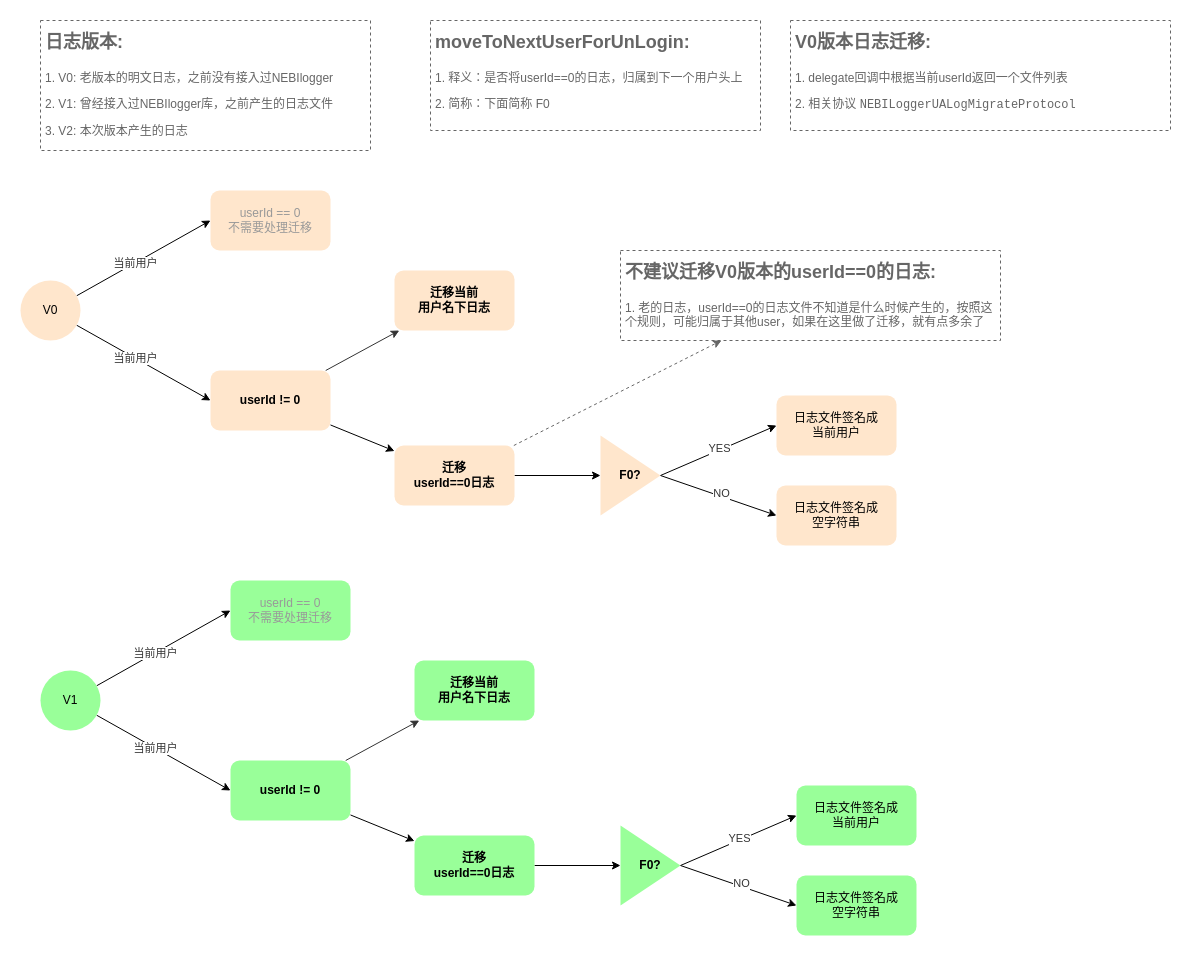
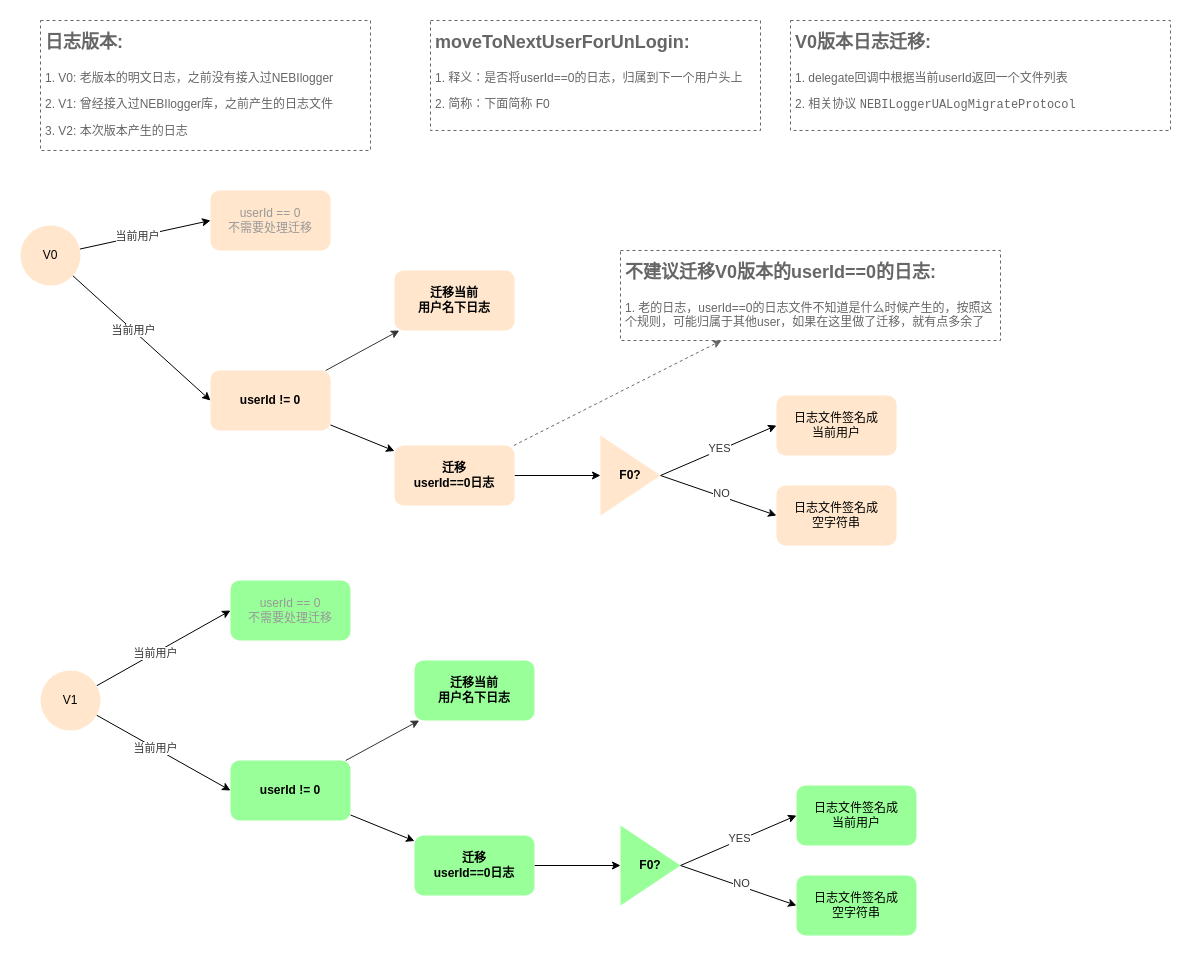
  <mxCell id="0" />
  <mxCell id="1" parent="0" />
  <mxCell id="2" style="rounded=0;orthogonalLoop=1;jettySize=auto;html=1;entryX=0;entryY=0.5;entryDx=0;entryDy=0;" edge="1" parent="1" source="6" target="9"><mxGeometry relative="1" as="geometry" /></mxCell>
  <mxCell id="3" value="当前用户" style="edgeLabel;html=1;align=center;verticalAlign=middle;resizable=0;points=[];fontColor=#333333;" vertex="1" connectable="0" parent="2"><mxGeometry x="-0.132" relative="1" as="geometry"><mxPoint as="offset" /></mxGeometry></mxCell>
  <mxCell id="4" style="edgeStyle=none;rounded=0;orthogonalLoop=1;jettySize=auto;html=1;entryX=0;entryY=0.5;entryDx=0;entryDy=0;" edge="1" parent="1" source="6" target="11"><mxGeometry relative="1" as="geometry" /></mxCell>
  <mxCell id="5" value="当前用户" style="edgeLabel;html=1;align=center;verticalAlign=middle;resizable=0;points=[];fontColor=#333333;" vertex="1" connectable="0" parent="4"><mxGeometry x="-0.125" relative="1" as="geometry"><mxPoint as="offset" /></mxGeometry></mxCell>
- <mxCell id="6" value="V0" style="ellipse;whiteSpace=wrap;html=1;aspect=fixed;strokeColor=none;fillColor=#FFE6CC;" vertex="1" parent="1"><mxGeometry x="20" y="280" width="60" height="60" as="geometry" /></mxCell>
+ <mxCell id="6" value="V0" style="ellipse;whiteSpace=wrap;html=1;aspect=fixed;strokeColor=none;fillColor=#FFE6CC;" vertex="1" parent="1"><mxGeometry x="20" y="225" width="60" height="60" as="geometry" /></mxCell>
  <mxCell id="7" style="edgeStyle=none;rounded=0;orthogonalLoop=1;jettySize=auto;html=1;" edge="1" parent="1" source="24" target="16"><mxGeometry relative="1" as="geometry" /></mxCell>
  <mxCell id="8" style="edgeStyle=none;rounded=0;orthogonalLoop=1;jettySize=auto;html=1;fontColor=#333333;strokeColor=#333333;" edge="1" parent="1" source="9" target="23"><mxGeometry relative="1" as="geometry" /></mxCell>
  <mxCell id="9" value="&lt;b&gt;userId != 0&lt;/b&gt;" style="rounded=1;whiteSpace=wrap;html=1;strokeColor=none;fillColor=#FFE6CC;" vertex="1" parent="1"><mxGeometry x="210" y="370" width="120" height="60" as="geometry" /></mxCell>
  <mxCell id="10" value="&lt;h1&gt;&lt;font style=&quot;font-size: 18px&quot; color=&quot;#666666&quot;&gt;日志版本:&lt;/font&gt;&lt;/h1&gt;&lt;p&gt;&lt;font color=&quot;#666666&quot;&gt;1. V0: 老版本的明文日志，之前没有接入过NEBIlogger&lt;/font&gt;&lt;/p&gt;&lt;p&gt;&lt;font color=&quot;#666666&quot;&gt;2. V1: 曾经接入过NEBIlogger库，之前产生的日志文件&lt;/font&gt;&lt;/p&gt;&lt;p&gt;&lt;font color=&quot;#666666&quot;&gt;3. V2: 本次版本产生的日志&lt;/font&gt;&lt;/p&gt;" style="text;html=1;fillColor=none;spacing=5;spacingTop=-20;whiteSpace=wrap;overflow=hidden;rounded=0;dashed=1;strokeColor=#666666;" vertex="1" parent="1"><mxGeometry x="40" y="20" width="330" height="130" as="geometry" /></mxCell>
  <mxCell id="11" value="userId == 0&lt;br&gt;不需要处理迁移" style="rounded=1;whiteSpace=wrap;html=1;strokeColor=none;fillColor=#FFE6CC;fontColor=#999999;" vertex="1" parent="1"><mxGeometry x="210" y="190" width="120" height="60" as="geometry" /></mxCell>
  <mxCell id="12" style="edgeStyle=none;rounded=0;orthogonalLoop=1;jettySize=auto;html=1;entryX=0;entryY=0.5;entryDx=0;entryDy=0;exitX=1;exitY=0.5;exitDx=0;exitDy=0;" edge="1" parent="1" source="16" target="19"><mxGeometry relative="1" as="geometry" /></mxCell>
  <mxCell id="13" value="NO" style="edgeLabel;html=1;align=center;verticalAlign=middle;resizable=0;points=[];fontColor=#333333;" vertex="1" connectable="0" parent="12"><mxGeometry x="-0.155" y="-1" relative="1" as="geometry"><mxPoint x="11.48" as="offset" /></mxGeometry></mxCell>
  <mxCell id="14" style="edgeStyle=none;rounded=0;orthogonalLoop=1;jettySize=auto;html=1;entryX=0;entryY=0.5;entryDx=0;entryDy=0;exitX=1;exitY=0.5;exitDx=0;exitDy=0;" edge="1" parent="1" source="16" target="18"><mxGeometry relative="1" as="geometry" /></mxCell>
  <mxCell id="15" value="YES" style="edgeLabel;html=1;align=center;verticalAlign=middle;resizable=0;points=[];fontColor=#333333;" vertex="1" connectable="0" parent="14"><mxGeometry x="0.029" y="2" relative="1" as="geometry"><mxPoint as="offset" /></mxGeometry></mxCell>
  <mxCell id="16" value="&lt;b&gt;F0?&lt;/b&gt;" style="triangle;whiteSpace=wrap;html=1;dashed=1;strokeColor=none;fillColor=#FFE6CC;" vertex="1" parent="1"><mxGeometry x="600" y="435" width="60" height="80" as="geometry" /></mxCell>
  <mxCell id="17" style="edgeStyle=none;rounded=0;orthogonalLoop=1;jettySize=auto;html=1;dashed=1;strokeColor=#666666;" edge="1" parent="1" source="24" target="20"><mxGeometry relative="1" as="geometry" /></mxCell>
  <mxCell id="18" value="日志文件签名成&lt;br&gt;当前用户" style="rounded=1;whiteSpace=wrap;html=1;strokeColor=none;fillColor=#FFE6CC;" vertex="1" parent="1"><mxGeometry x="776" y="395" width="120" height="60" as="geometry" /></mxCell>
  <mxCell id="19" value="日志文件签名成&lt;br&gt;空字符串" style="rounded=1;whiteSpace=wrap;html=1;strokeColor=none;fillColor=#FFE6CC;" vertex="1" parent="1"><mxGeometry x="776" y="485" width="120" height="60" as="geometry" /></mxCell>
  <mxCell id="20" value="&lt;h1&gt;&lt;font style=&quot;font-size: 18px&quot; color=&quot;#666666&quot;&gt;不建议迁移V0版本的userId==0的日志:&lt;/font&gt;&lt;/h1&gt;&lt;p&gt;&lt;font color=&quot;#666666&quot;&gt;1. 老的日志，userId==0的日志文件不知道是什么时候产生的，按照这个规则，可能归属于其他user，如果在这里做了迁移，就有点多余了&lt;/font&gt;&lt;/p&gt;" style="text;html=1;fillColor=none;spacing=5;spacingTop=-20;whiteSpace=wrap;overflow=hidden;rounded=0;dashed=1;strokeColor=#666666;" vertex="1" parent="1"><mxGeometry x="620" y="250" width="380" height="90" as="geometry" /></mxCell>
  <mxCell id="21" value="&lt;h1&gt;&lt;font style=&quot;font-size: 18px&quot; color=&quot;#666666&quot;&gt;V0版本日志迁移:&lt;/font&gt;&lt;/h1&gt;&lt;p&gt;&lt;font color=&quot;#666666&quot;&gt;1.&amp;nbsp;delegate回调中根据当前userId返回一个文件列表&lt;/font&gt;&lt;/p&gt;&lt;p&gt;&lt;font color=&quot;#666666&quot;&gt;2. 相关协议&amp;nbsp;&lt;span style=&quot;font-family: &amp;#34;menlo&amp;#34; , &amp;#34;monaco&amp;#34; , &amp;#34;courier new&amp;#34; , monospace&quot;&gt;NEBILoggerUALogMigrateProtocol&lt;/span&gt;&lt;/font&gt;&lt;/p&gt;" style="text;html=1;fillColor=none;spacing=5;spacingTop=-20;whiteSpace=wrap;overflow=hidden;rounded=0;dashed=1;strokeColor=#666666;" vertex="1" parent="1"><mxGeometry x="790" y="20" width="380" height="110" as="geometry" /></mxCell>
  <mxCell id="22" value="&lt;h1&gt;&lt;font style=&quot;font-size: 18px&quot; color=&quot;#666666&quot;&gt;moveToNextUserForUnLogin:&lt;/font&gt;&lt;/h1&gt;&lt;p&gt;&lt;font color=&quot;#666666&quot;&gt;1. 释义：是否将userId==0的日志，归属到下一个用户头上&lt;/font&gt;&lt;/p&gt;&lt;p&gt;&lt;font color=&quot;#666666&quot;&gt;2. 简称：下面简称 F0&lt;/font&gt;&lt;/p&gt;" style="text;html=1;fillColor=none;spacing=5;spacingTop=-20;whiteSpace=wrap;overflow=hidden;rounded=0;dashed=1;strokeColor=#666666;" vertex="1" parent="1"><mxGeometry x="430" y="20" width="330" height="110" as="geometry" /></mxCell>
  <mxCell id="23" value="&lt;b&gt;迁移当前&lt;br&gt;用户名下日志&lt;/b&gt;" style="rounded=1;whiteSpace=wrap;html=1;strokeColor=none;fillColor=#FFE6CC;" vertex="1" parent="1"><mxGeometry x="394" y="270" width="120" height="60" as="geometry" /></mxCell>
  <mxCell id="24" value="&lt;b&gt;迁移&lt;br&gt;userId==0日志&lt;/b&gt;" style="rounded=1;whiteSpace=wrap;html=1;strokeColor=none;fillColor=#FFE6CC;" vertex="1" parent="1"><mxGeometry x="394" y="445" width="120" height="60" as="geometry" /></mxCell>
  <mxCell id="25" style="edgeStyle=none;rounded=0;orthogonalLoop=1;jettySize=auto;html=1;" edge="1" parent="1" source="9" target="24"><mxGeometry relative="1" as="geometry"><mxPoint x="330" y="410.833" as="sourcePoint" /><mxPoint x="600" y="459.583" as="targetPoint" /></mxGeometry></mxCell>
  <mxCell id="26" style="rounded=0;orthogonalLoop=1;jettySize=auto;html=1;entryX=0;entryY=0.5;entryDx=0;entryDy=0;" edge="1" parent="1" source="30" target="33"><mxGeometry relative="1" as="geometry" /></mxCell>
  <mxCell id="27" value="当前用户" style="edgeLabel;html=1;align=center;verticalAlign=middle;resizable=0;points=[];fontColor=#333333;" vertex="1" connectable="0" parent="26"><mxGeometry x="-0.132" relative="1" as="geometry"><mxPoint as="offset" /></mxGeometry></mxCell>
  <mxCell id="28" style="edgeStyle=none;rounded=0;orthogonalLoop=1;jettySize=auto;html=1;entryX=0;entryY=0.5;entryDx=0;entryDy=0;" edge="1" parent="1" source="30" target="34"><mxGeometry relative="1" as="geometry" /></mxCell>
  <mxCell id="29" value="当前用户" style="edgeLabel;html=1;align=center;verticalAlign=middle;resizable=0;points=[];fontColor=#333333;" vertex="1" connectable="0" parent="28"><mxGeometry x="-0.125" relative="1" as="geometry"><mxPoint as="offset" /></mxGeometry></mxCell>
- <mxCell id="30" value="V1" style="ellipse;whiteSpace=wrap;html=1;aspect=fixed;strokeColor=none;fillColor=#99FF99;" vertex="1" parent="1"><mxGeometry x="40" y="670" width="60" height="60" as="geometry" /></mxCell>
+ <mxCell id="30" value="V1" style="ellipse;whiteSpace=wrap;html=1;aspect=fixed;strokeColor=none;fillColor=#ffe6cc;" vertex="1" parent="1"><mxGeometry x="40" y="670" width="60" height="60" as="geometry" /></mxCell>
  <mxCell id="31" style="edgeStyle=none;rounded=0;orthogonalLoop=1;jettySize=auto;html=1;" edge="1" parent="1" source="43" target="39"><mxGeometry relative="1" as="geometry" /></mxCell>
  <mxCell id="32" style="edgeStyle=none;rounded=0;orthogonalLoop=1;jettySize=auto;html=1;fontColor=#333333;strokeColor=#333333;" edge="1" parent="1" source="33" target="42"><mxGeometry relative="1" as="geometry" /></mxCell>
  <mxCell id="33" value="&lt;b&gt;userId != 0&lt;/b&gt;" style="rounded=1;whiteSpace=wrap;html=1;strokeColor=none;fillColor=#99FF99;" vertex="1" parent="1"><mxGeometry x="230" y="760" width="120" height="60" as="geometry" /></mxCell>
  <mxCell id="34" value="userId == 0&lt;br&gt;不需要处理迁移" style="rounded=1;whiteSpace=wrap;html=1;strokeColor=none;fontColor=#999999;fillColor=#99FF99;" vertex="1" parent="1"><mxGeometry x="230" y="580" width="120" height="60" as="geometry" /></mxCell>
  <mxCell id="35" style="edgeStyle=none;rounded=0;orthogonalLoop=1;jettySize=auto;html=1;entryX=0;entryY=0.5;entryDx=0;entryDy=0;exitX=1;exitY=0.5;exitDx=0;exitDy=0;" edge="1" parent="1" source="39" target="41"><mxGeometry relative="1" as="geometry" /></mxCell>
  <mxCell id="36" value="NO" style="edgeLabel;html=1;align=center;verticalAlign=middle;resizable=0;points=[];fontColor=#333333;" vertex="1" connectable="0" parent="35"><mxGeometry x="-0.155" y="-1" relative="1" as="geometry"><mxPoint x="11.48" as="offset" /></mxGeometry></mxCell>
  <mxCell id="37" style="edgeStyle=none;rounded=0;orthogonalLoop=1;jettySize=auto;html=1;entryX=0;entryY=0.5;entryDx=0;entryDy=0;exitX=1;exitY=0.5;exitDx=0;exitDy=0;" edge="1" parent="1" source="39" target="40"><mxGeometry relative="1" as="geometry" /></mxCell>
  <mxCell id="38" value="YES" style="edgeLabel;html=1;align=center;verticalAlign=middle;resizable=0;points=[];fontColor=#333333;" vertex="1" connectable="0" parent="37"><mxGeometry x="0.029" y="2" relative="1" as="geometry"><mxPoint as="offset" /></mxGeometry></mxCell>
  <mxCell id="39" value="&lt;b&gt;F0?&lt;/b&gt;" style="triangle;whiteSpace=wrap;html=1;dashed=1;strokeColor=none;fillColor=#99FF99;" vertex="1" parent="1"><mxGeometry x="620" y="825" width="60" height="80" as="geometry" /></mxCell>
  <mxCell id="40" value="日志文件签名成&lt;br&gt;当前用户" style="rounded=1;whiteSpace=wrap;html=1;strokeColor=none;fillColor=#99FF99;" vertex="1" parent="1"><mxGeometry x="796" y="785" width="120" height="60" as="geometry" /></mxCell>
  <mxCell id="41" value="日志文件签名成&lt;br&gt;空字符串" style="rounded=1;whiteSpace=wrap;html=1;strokeColor=none;fillColor=#99FF99;" vertex="1" parent="1"><mxGeometry x="796" y="875" width="120" height="60" as="geometry" /></mxCell>
  <mxCell id="42" value="&lt;b&gt;迁移当前&lt;br&gt;用户名下日志&lt;/b&gt;" style="rounded=1;whiteSpace=wrap;html=1;strokeColor=none;fillColor=#99FF99;" vertex="1" parent="1"><mxGeometry x="414" y="660" width="120" height="60" as="geometry" /></mxCell>
  <mxCell id="43" value="&lt;b&gt;迁移&lt;br&gt;userId==0日志&lt;/b&gt;" style="rounded=1;whiteSpace=wrap;html=1;strokeColor=none;fillColor=#99FF99;" vertex="1" parent="1"><mxGeometry x="414" y="835" width="120" height="60" as="geometry" /></mxCell>
  <mxCell id="44" style="edgeStyle=none;rounded=0;orthogonalLoop=1;jettySize=auto;html=1;" edge="1" parent="1" source="33" target="43"><mxGeometry relative="1" as="geometry"><mxPoint x="350" y="800.833" as="sourcePoint" /><mxPoint x="620" y="849.583" as="targetPoint" /></mxGeometry></mxCell>
